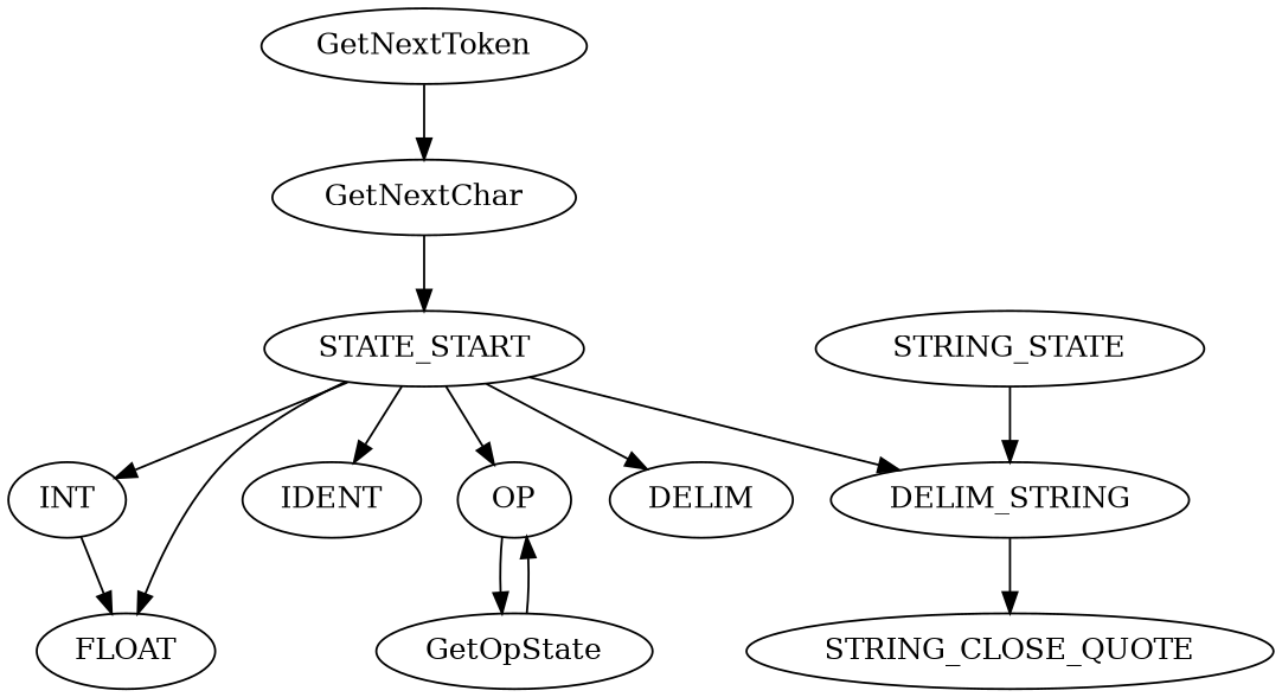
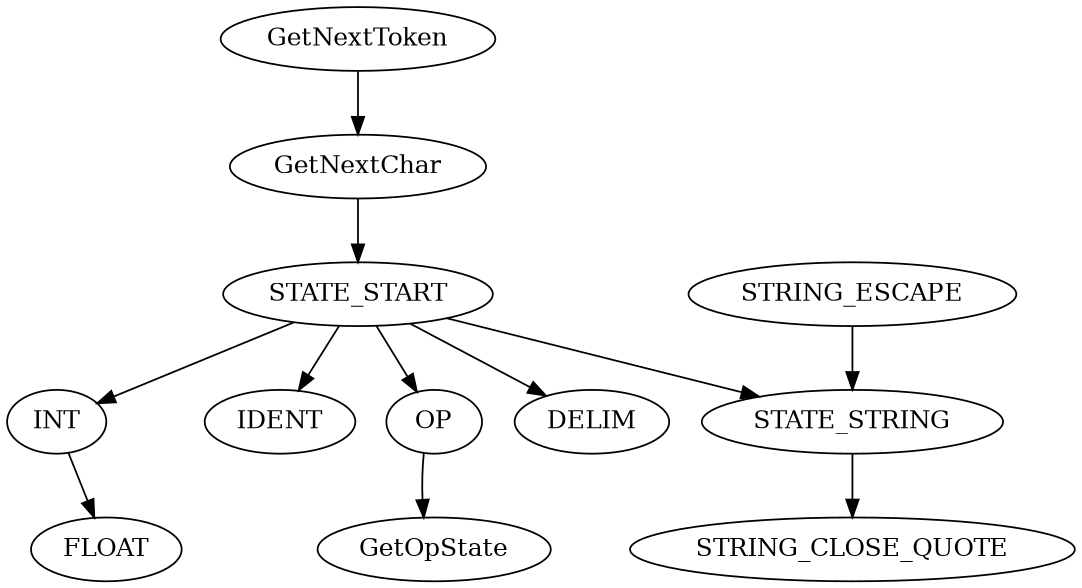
  digraph {
    n1 [label=GetNextToken]
    n2 [label=GetNextChar]
    n3 [label=STATE_START]
    n4 [label=INT]
    n5 [label=FLOAT]
    n6 [label=IDENT]
    n7 [label=OP]
    n8 [label=DELIM]
-   n9 [label=DELIM_STRING]
+   n9 [label=STATE_STRING]
    n10 [label=GetOpState]
    n11 [label=STRING_CLOSE_QUOTE]
-   n12 [label=STRING_STATE]
+   n12 [label=STRING_ESCAPE]
    n1 -> n2
    n2 -> n3
    n3 -> n4
-   n3 -> n5
    n3 -> n6
    n3 -> n7
    n3 -> n8
    n3 -> n9
    n4 -> n5
    n7 -> n10
    n9 -> n11
-   n10 -> n7
    n12 -> n9
  }
